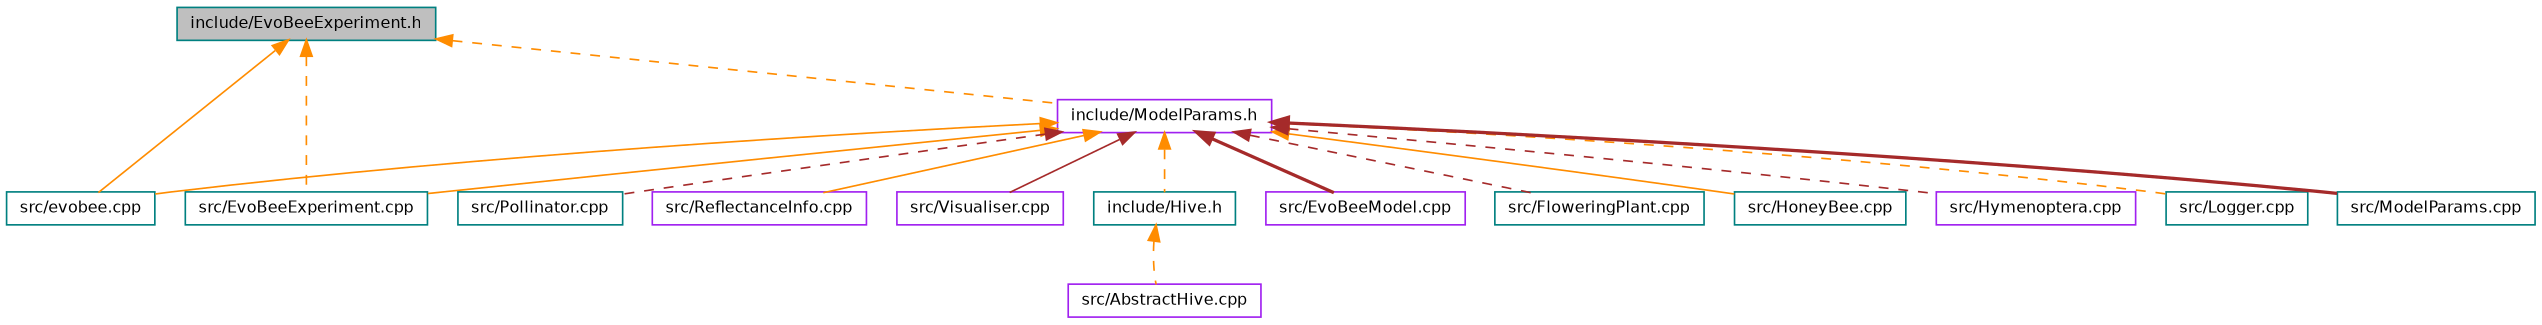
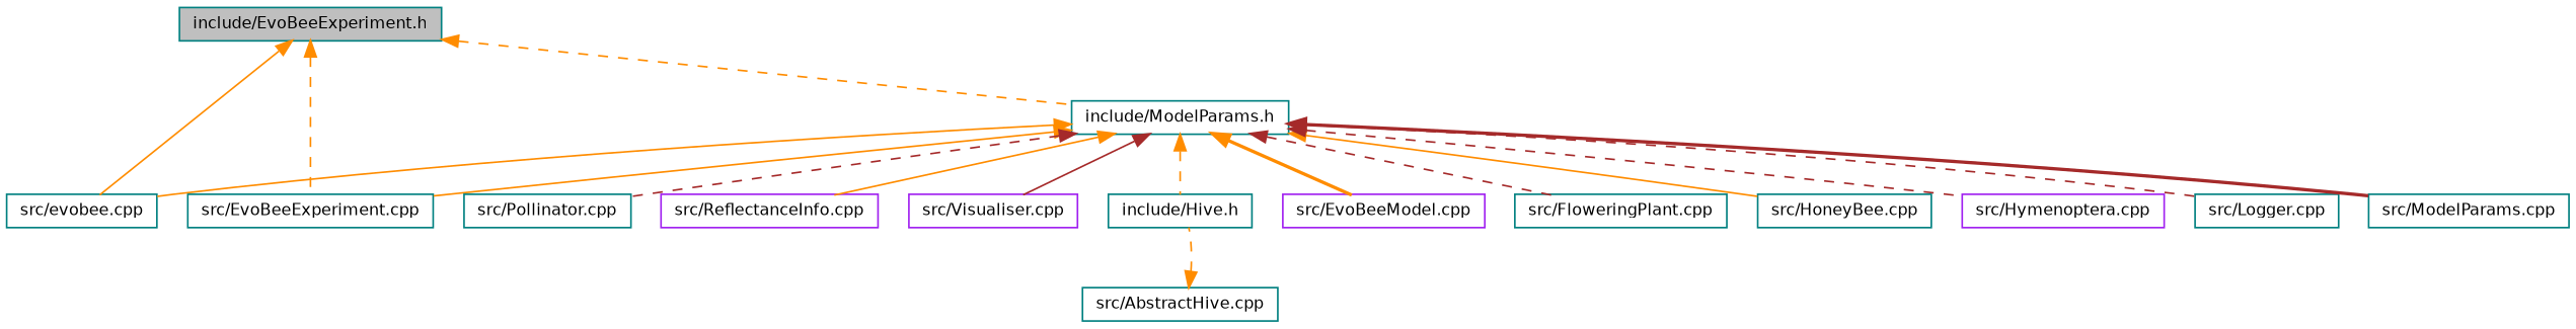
  digraph {
    node [color=teal fillcolor=white fontname=Helvetica fontsize=10 shape=record style=filled]
    edge [color=darkorange dir=back fontname=Helvetica fontsize=10 labelfontname=Helvetica labelfontsize=10 style=dashed]
    n1 [fillcolor=grey75 fontcolor=black height=0.2 label="include/EvoBeeExperiment.h" width=0.4]
    n2 [height=0.2 label="src/evobee.cpp" width=0.4]
    n3 [height=0.2 label="src/EvoBeeExperiment.cpp" width=0.4]
-   n4 [color=purple height=0.2 label="include/ModelParams.h" width=0.4]
+   n4 [height=0.2 label="include/ModelParams.h" width=0.4]
    n5 [color=purple height=0.2 label="src/EvoBeeModel.cpp" width=0.4]
    n6 [height=0.2 label="src/FloweringPlant.cpp" width=0.4]
    n7 [height=0.2 label="src/HoneyBee.cpp" width=0.4]
    n8 [color=purple height=0.2 label="src/Hymenoptera.cpp" width=0.4]
    n9 [height=0.2 label="src/Logger.cpp" width=0.4]
    n10 [height=0.2 label="src/ModelParams.cpp" width=0.4]
    n11 [height=0.2 label="src/Pollinator.cpp" width=0.4]
    n12 [color=purple height=0.2 label="src/ReflectanceInfo.cpp" width=0.4]
    n13 [color=purple height=0.2 label="src/Visualiser.cpp" width=0.4]
    n14 [height=0.2 label="include/Hive.h" width=0.4]
-   n15 [color=purple height=0.2 label="src/AbstractHive.cpp" width=0.4]
+   n15 [height=0.2 label="src/AbstractHive.cpp" width=0.4]
    n1 -> n2 [style=solid]
    n1 -> n3
    n1 -> n4
    n4 -> n2 [style=solid]
    n4 -> n3 [style=solid]
-   n4 -> n5 [color=brown style=bold]
+   n4 -> n5 [style=bold]
    n4 -> n6 [color=brown]
    n4 -> n7 [style=solid]
    n4 -> n8 [color=brown]
-   n4 -> n9
+   n4 -> n9 [color=brown]
    n4 -> n10 [color=brown style=bold]
    n4 -> n11 [color=brown]
    n4 -> n12 [style=solid]
    n4 -> n13 [color=brown style=solid]
    n4 -> n14
-   n14 -> n15
+   n15 -> n14
  }
